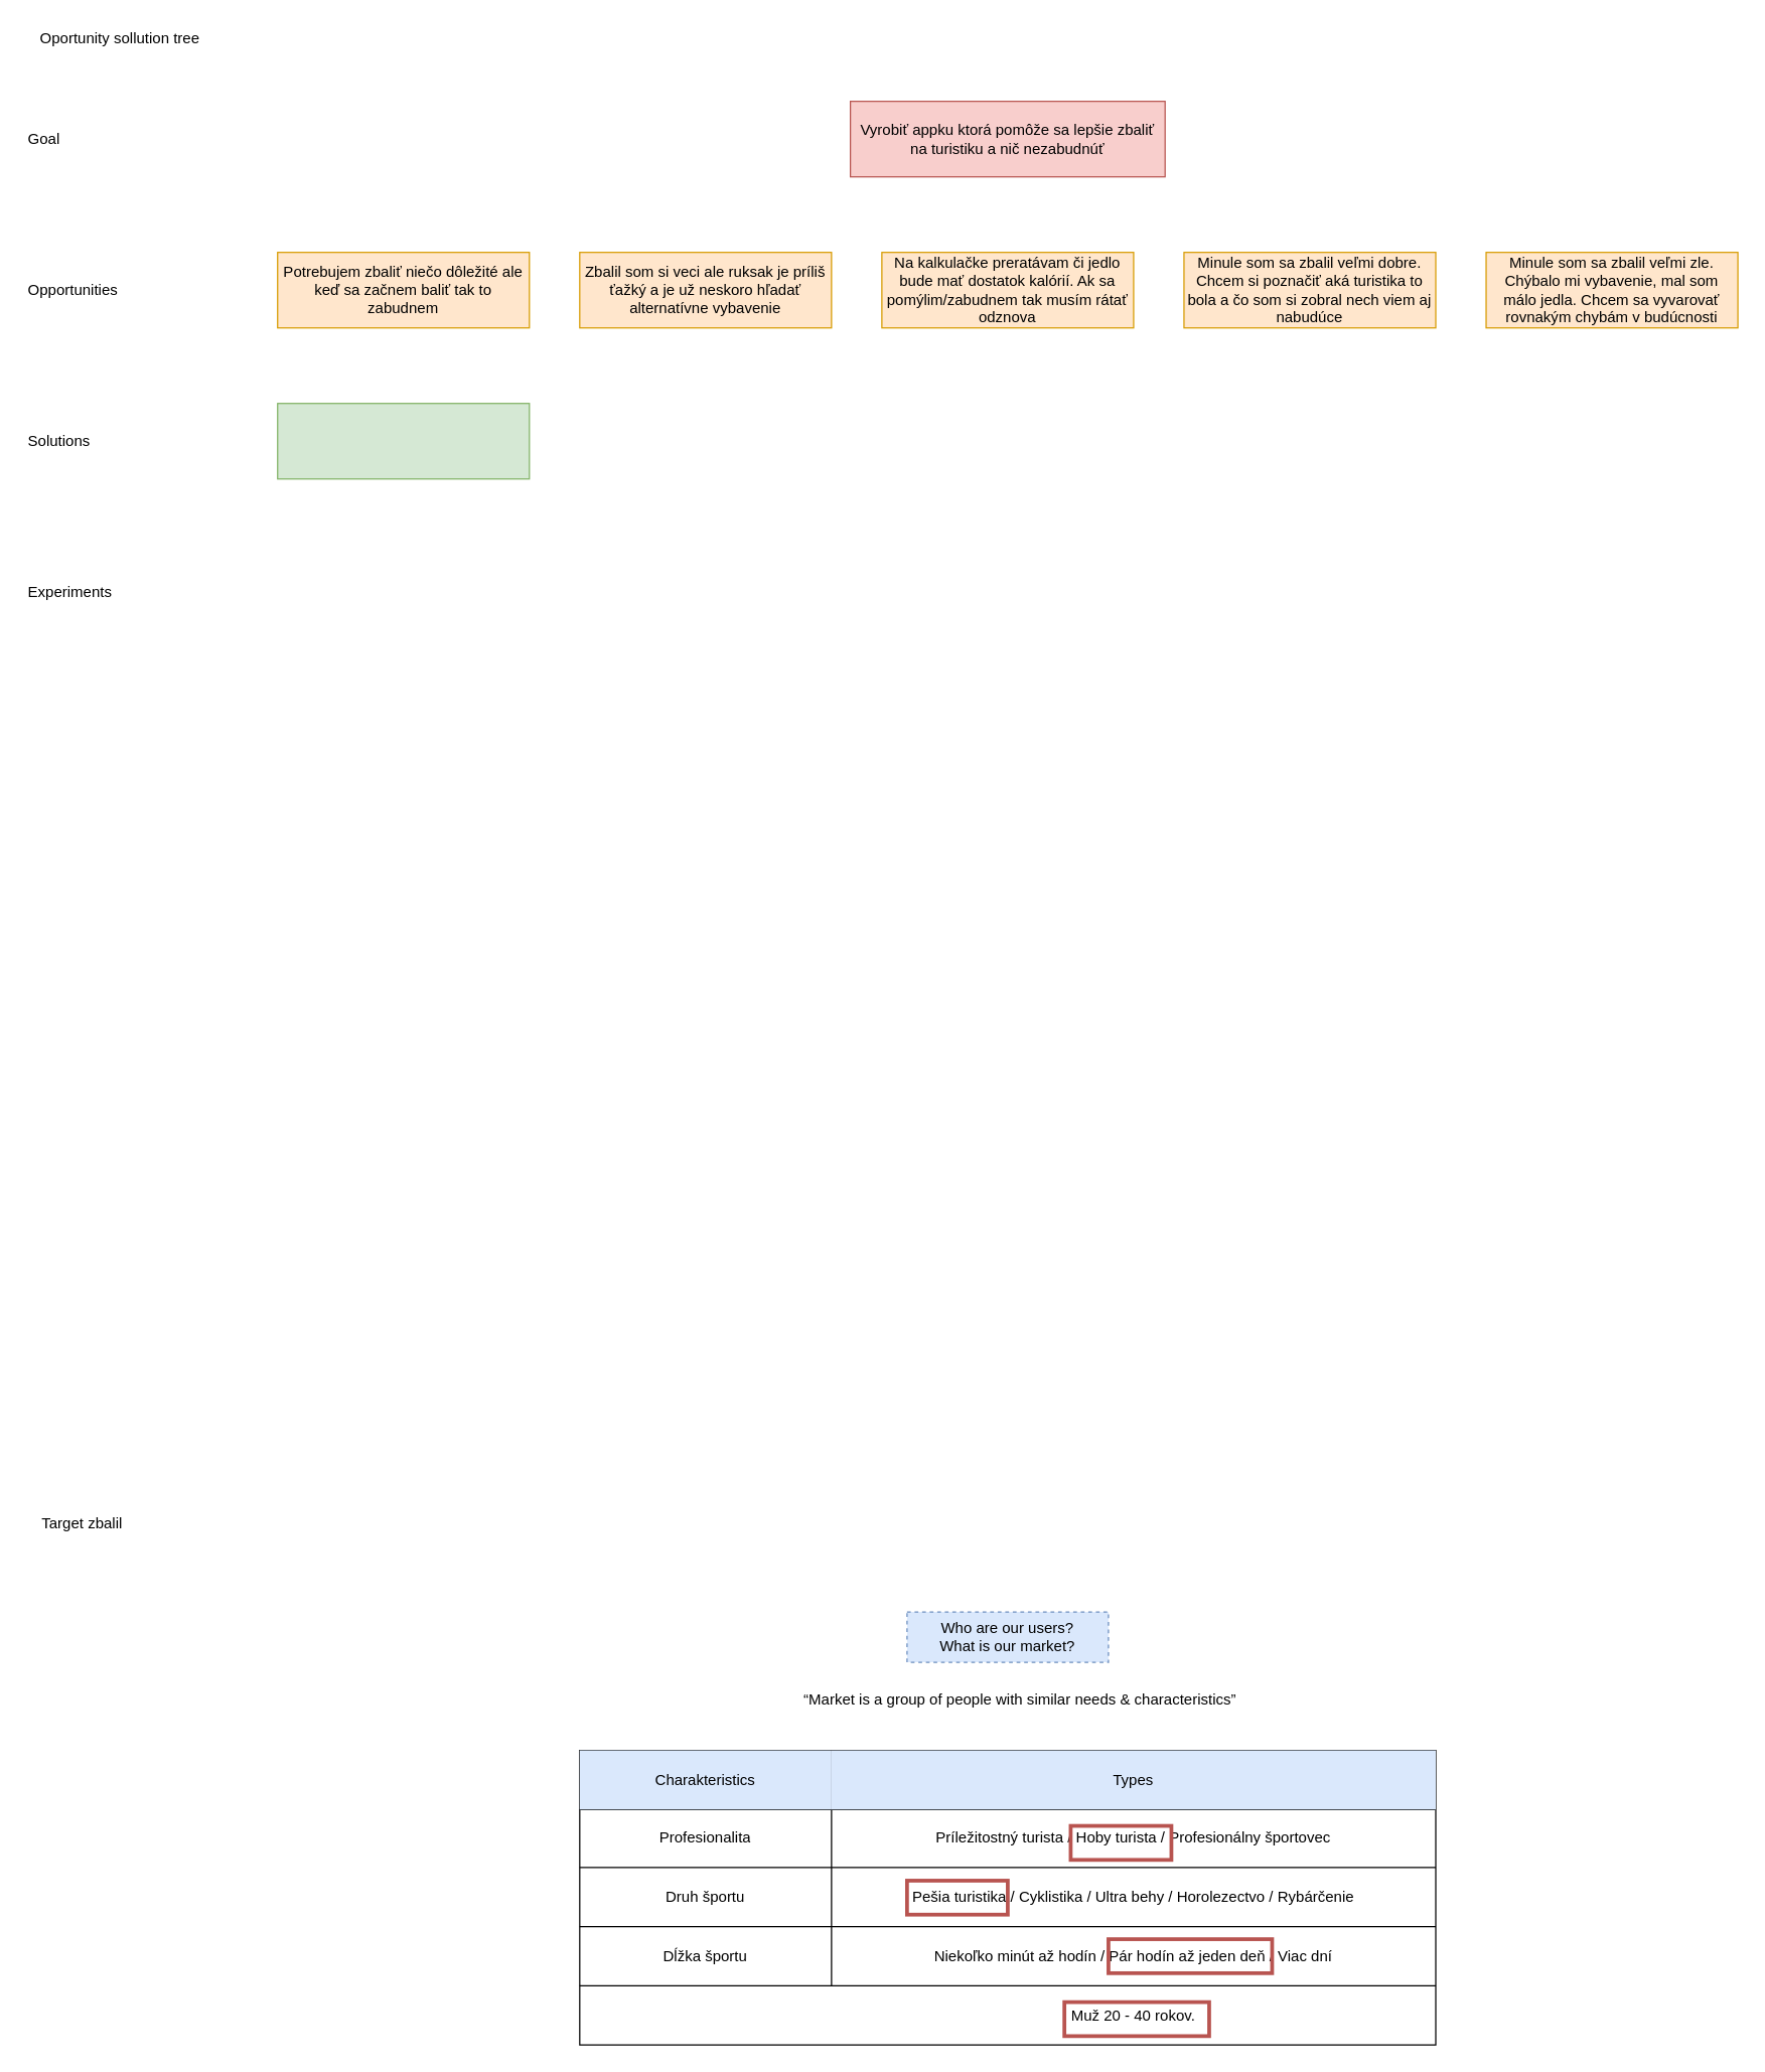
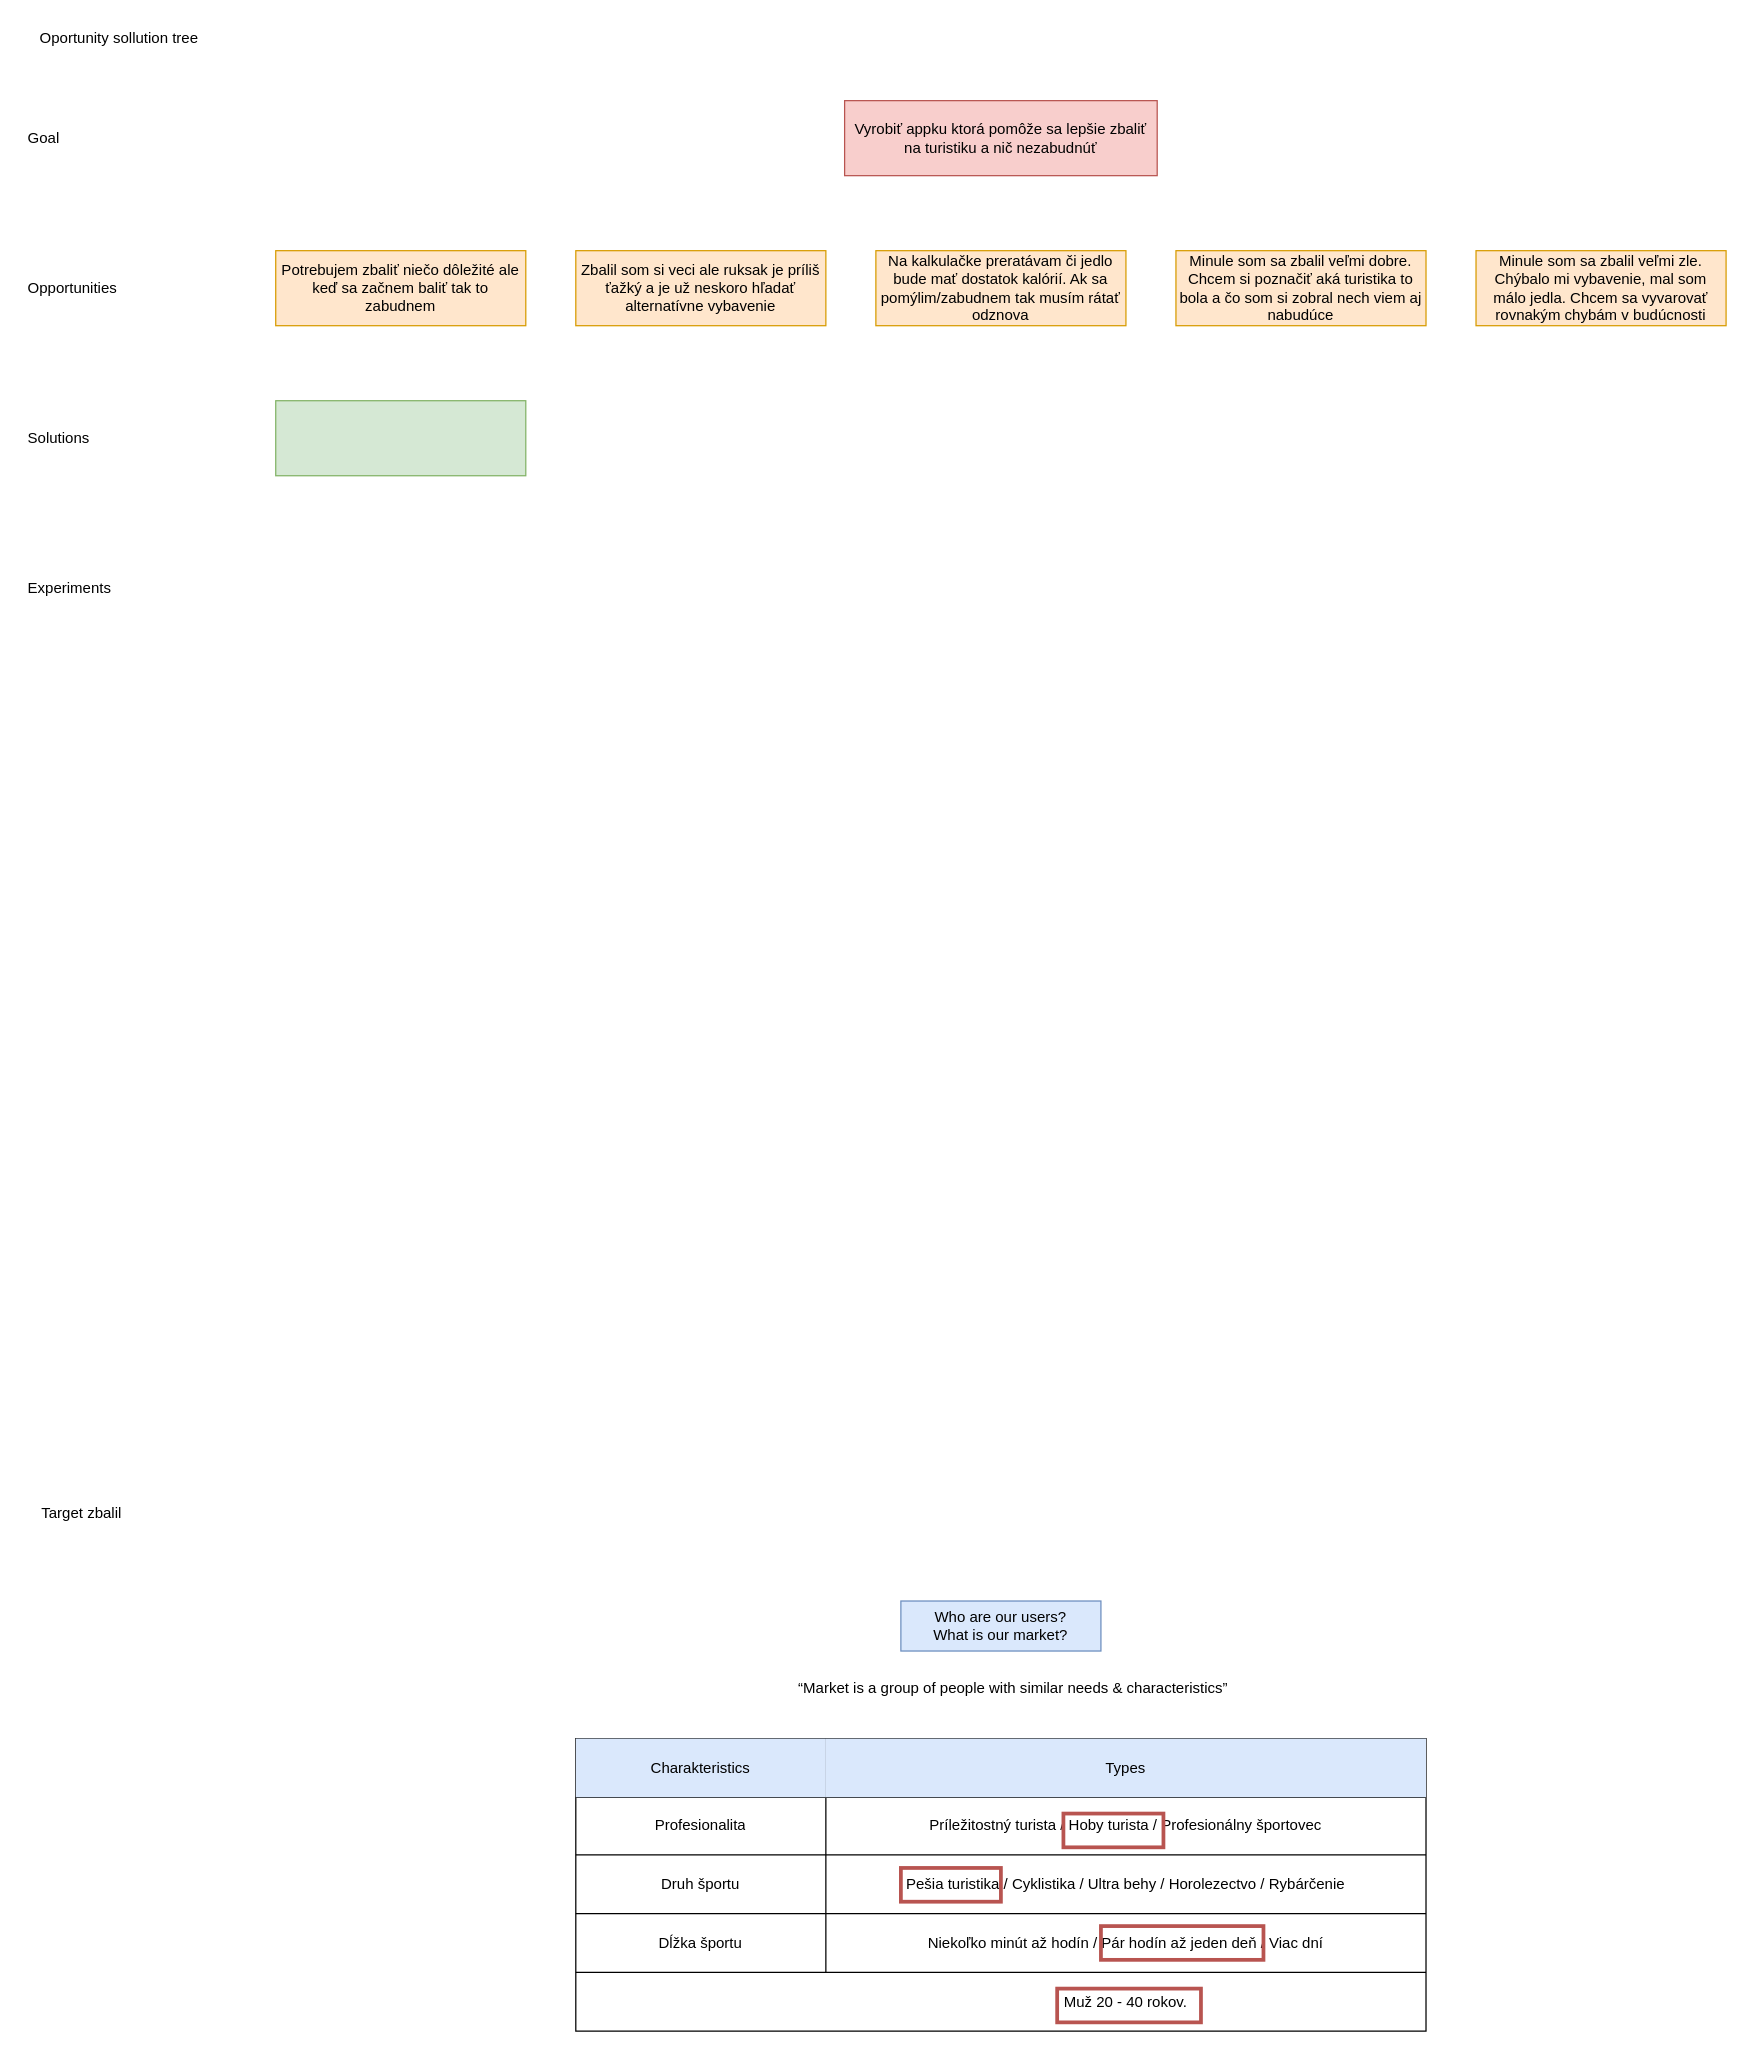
  <mxCell id="0" />
  <mxCell id="1" parent="0" />
  <mxCell id="2" value="Target zbalil" style="text;html=1;strokeColor=none;fillColor=none;align=center;verticalAlign=middle;whiteSpace=wrap;rounded=0;" parent="1" vertex="1"><mxGeometry x="20" y="1200" width="90" height="20" as="geometry" /></mxCell>
  <mxCell id="3" value="Oportunity sollution tree" style="text;html=1;strokeColor=none;fillColor=none;align=center;verticalAlign=middle;whiteSpace=wrap;rounded=0;" parent="1" vertex="1"><mxGeometry x="20" y="20" width="150" height="20" as="geometry" /></mxCell>
  <mxCell id="4" value="Vyrobiť appku ktorá pomôže sa lepšie zbaliť na turistiku a nič nezabudnúť" style="rounded=0;whiteSpace=wrap;html=1;fillColor=#f8cecc;strokeColor=#b85450;" parent="1" vertex="1"><mxGeometry x="675" y="80" width="250" height="60" as="geometry" /></mxCell>
  <mxCell id="5" value="Potrebujem zbaliť niečo dôležité ale keď sa začnem baliť tak to zabudnem" style="rounded=0;whiteSpace=wrap;html=1;fillColor=#ffe6cc;strokeColor=#d79b00;" parent="1" vertex="1"><mxGeometry x="220" y="200" width="200" height="60" as="geometry" /></mxCell>
  <mxCell id="6" value="Zbalil som si veci ale ruksak je príliš ťažký a je už neskoro hľadať alternatívne vybavenie" style="rounded=0;whiteSpace=wrap;html=1;fillColor=#ffe6cc;strokeColor=#d79b00;" parent="1" vertex="1"><mxGeometry x="460" y="200" width="200" height="60" as="geometry" /></mxCell>
  <mxCell id="7" value="Na kalkulačke preratávam či jedlo bude mať dostatok kalórií. Ak sa pomýlim/zabudnem tak musím rátať odznova" style="rounded=0;whiteSpace=wrap;html=1;fillColor=#ffe6cc;strokeColor=#d79b00;" parent="1" vertex="1"><mxGeometry x="700" y="200" width="200" height="60" as="geometry" /></mxCell>
  <mxCell id="8" value="Minule som sa zbalil veľmi dobre. Chcem si poznačiť aká turistika to bola a čo som si zobral nech viem aj nabudúce" style="rounded=0;whiteSpace=wrap;html=1;fillColor=#ffe6cc;strokeColor=#d79b00;" parent="1" vertex="1"><mxGeometry x="940" y="200" width="200" height="60" as="geometry" /></mxCell>
  <mxCell id="9" value="Minule som sa zbalil veľmi zle. Chýbalo mi vybavenie, mal som málo jedla. Chcem sa vyvarovať rovnakým chybám v budúcnosti" style="rounded=0;whiteSpace=wrap;html=1;fillColor=#ffe6cc;strokeColor=#d79b00;" parent="1" vertex="1"><mxGeometry x="1180" y="200" width="200" height="60" as="geometry" /></mxCell>
  <mxCell id="10" value="" style="rounded=0;whiteSpace=wrap;html=1;fillColor=#d5e8d4;strokeColor=#82b366;" parent="1" vertex="1"><mxGeometry x="220" y="320" width="200" height="60" as="geometry" /></mxCell>
  <mxCell id="11" value="Goal" style="text;html=1;strokeColor=none;fillColor=none;align=left;verticalAlign=middle;whiteSpace=wrap;rounded=0;" parent="1" vertex="1"><mxGeometry x="20" y="100" width="80" height="20" as="geometry" /></mxCell>
  <mxCell id="12" value="Opportunities" style="text;html=1;strokeColor=none;fillColor=none;align=left;verticalAlign=middle;whiteSpace=wrap;rounded=0;" parent="1" vertex="1"><mxGeometry x="20" y="220" width="80" height="20" as="geometry" /></mxCell>
  <mxCell id="13" value="Solutions" style="text;html=1;strokeColor=none;fillColor=none;align=left;verticalAlign=middle;whiteSpace=wrap;rounded=0;" parent="1" vertex="1"><mxGeometry x="20" y="340" width="80" height="20" as="geometry" /></mxCell>
  <mxCell id="14" value="Experiments" style="text;html=1;strokeColor=none;fillColor=none;align=left;verticalAlign=middle;whiteSpace=wrap;rounded=0;" parent="1" vertex="1"><mxGeometry x="20" y="460" width="80" height="20" as="geometry" /></mxCell>
- <mxCell id="15" value="Who are our users?&lt;br&gt;What is our market?" style="rounded=0;whiteSpace=wrap;html=1;align=center;fillColor=#dae8fc;strokeColor=#6c8ebf;dashed=1;" parent="1" vertex="1"><mxGeometry x="720" y="1280" width="160" height="40" as="geometry" /></mxCell>
+ <mxCell id="15" value="Who are our users?&lt;br&gt;What is our market?" style="rounded=0;whiteSpace=wrap;html=1;align=center;fillColor=#dae8fc;strokeColor=#6c8ebf;" parent="1" vertex="1"><mxGeometry x="720" y="1280" width="160" height="40" as="geometry" /></mxCell>
  <mxCell id="16" value="“Market is a group of people with similar needs &amp;amp; characteristics”" style="text;html=1;strokeColor=none;fillColor=none;align=center;verticalAlign=middle;whiteSpace=wrap;rounded=0;" parent="1" vertex="1"><mxGeometry x="630" y="1340" width="360" height="20" as="geometry" /></mxCell>
  <mxCell id="17" value="" style="shape=table;html=1;whiteSpace=wrap;startSize=0;container=1;collapsible=0;childLayout=tableLayout;align=center;" parent="1" vertex="1"><mxGeometry x="460" y="1390" width="680" height="234" as="geometry" /></mxCell>
  <mxCell id="18" value="" style="shape=partialRectangle;html=1;whiteSpace=wrap;collapsible=0;dropTarget=0;pointerEvents=0;fillColor=none;top=0;left=0;bottom=0;right=0;points=[[0,0.5],[1,0.5]];portConstraint=eastwest;" parent="17" vertex="1"><mxGeometry width="680" height="47" as="geometry" /></mxCell>
  <mxCell id="19" value="Charakteristics" style="shape=partialRectangle;html=1;whiteSpace=wrap;connectable=0;fillColor=#dae8fc;top=0;left=0;bottom=0;right=0;overflow=hidden;strokeColor=#6c8ebf;" parent="18" vertex="1"><mxGeometry width="200" height="47" as="geometry" /></mxCell>
  <mxCell id="20" value="Types" style="shape=partialRectangle;html=1;whiteSpace=wrap;connectable=0;fillColor=#dae8fc;top=0;left=0;bottom=0;right=0;overflow=hidden;strokeColor=#6c8ebf;" parent="18" vertex="1"><mxGeometry x="200" width="480" height="47" as="geometry" /></mxCell>
  <mxCell id="21" value="" style="shape=partialRectangle;html=1;whiteSpace=wrap;collapsible=0;dropTarget=0;pointerEvents=0;fillColor=none;top=0;left=0;bottom=0;right=0;points=[[0,0.5],[1,0.5]];portConstraint=eastwest;" parent="17" vertex="1"><mxGeometry y="47" width="680" height="46" as="geometry" /></mxCell>
  <mxCell id="22" value="Profesionalita" style="shape=partialRectangle;html=1;whiteSpace=wrap;connectable=0;fillColor=none;top=0;left=0;bottom=0;right=0;overflow=hidden;" parent="21" vertex="1"><mxGeometry width="200" height="46" as="geometry" /></mxCell>
  <mxCell id="23" value="Príležitostný turista / Hoby turista / Profesionálny športovec" style="shape=partialRectangle;html=1;whiteSpace=wrap;connectable=0;fillColor=none;top=0;left=0;bottom=0;right=0;overflow=hidden;" parent="21" vertex="1"><mxGeometry x="200" width="480" height="46" as="geometry" /></mxCell>
  <mxCell id="24" value="" style="shape=partialRectangle;html=1;whiteSpace=wrap;collapsible=0;dropTarget=0;pointerEvents=0;fillColor=none;top=0;left=0;bottom=0;right=0;points=[[0,0.5],[1,0.5]];portConstraint=eastwest;" parent="17" vertex="1"><mxGeometry y="93" width="680" height="47" as="geometry" /></mxCell>
  <mxCell id="25" value="Druh športu" style="shape=partialRectangle;html=1;whiteSpace=wrap;connectable=0;fillColor=none;top=0;left=0;bottom=0;right=0;overflow=hidden;" parent="24" vertex="1"><mxGeometry width="200" height="47" as="geometry" /></mxCell>
  <mxCell id="26" value="Pešia turistika / Cyklistika / Ultra behy / Horolezectvo / Rybárčenie" style="shape=partialRectangle;html=1;whiteSpace=wrap;connectable=0;fillColor=none;top=0;left=0;bottom=0;right=0;overflow=hidden;" parent="24" vertex="1"><mxGeometry x="200" width="480" height="47" as="geometry" /></mxCell>
  <mxCell id="27" style="shape=partialRectangle;html=1;whiteSpace=wrap;collapsible=0;dropTarget=0;pointerEvents=0;fillColor=none;top=0;left=0;bottom=0;right=0;points=[[0,0.5],[1,0.5]];portConstraint=eastwest;" parent="17" vertex="1"><mxGeometry y="140" width="680" height="47" as="geometry" /></mxCell>
  <mxCell id="28" value="Dĺžka športu" style="shape=partialRectangle;html=1;whiteSpace=wrap;connectable=0;fillColor=none;top=0;left=0;bottom=0;right=0;overflow=hidden;" parent="27" vertex="1"><mxGeometry width="200" height="47" as="geometry" /></mxCell>
  <mxCell id="29" value="Niekoľko minút až hodín / Pár hodín až jeden deň / Viac dní" style="shape=partialRectangle;html=1;whiteSpace=wrap;connectable=0;fillColor=none;top=0;left=0;bottom=0;right=0;overflow=hidden;" parent="27" vertex="1"><mxGeometry x="200" width="480" height="47" as="geometry" /></mxCell>
  <mxCell id="30" style="shape=partialRectangle;html=1;whiteSpace=wrap;collapsible=0;dropTarget=0;pointerEvents=0;fillColor=none;top=0;left=0;bottom=0;right=0;points=[[0,0.5],[1,0.5]];portConstraint=eastwest;" parent="17" vertex="1"><mxGeometry y="187" width="680" height="47" as="geometry" /></mxCell>
  <mxCell id="31" value="Muž 20 - 40 rokov." style="shape=partialRectangle;html=1;whiteSpace=wrap;connectable=0;fillColor=none;top=0;left=0;bottom=0;right=0;overflow=hidden;" parent="30" vertex="1"><mxGeometry x="200" width="480" height="47" as="geometry" /></mxCell>
  <mxCell id="32" value="" style="rounded=0;whiteSpace=wrap;html=1;strokeColor=#b85450;fillColor=none;strokeWidth=3;" vertex="1" parent="1"><mxGeometry x="850" y="1450" width="80" height="27" as="geometry" /></mxCell>
  <mxCell id="33" value="" style="rounded=0;whiteSpace=wrap;html=1;strokeColor=#b85450;fillColor=none;strokeWidth=3;" vertex="1" parent="1"><mxGeometry x="720" y="1493.5" width="80" height="27" as="geometry" /></mxCell>
  <mxCell id="34" value="" style="rounded=0;whiteSpace=wrap;html=1;strokeColor=#b85450;fillColor=none;strokeWidth=3;" vertex="1" parent="1"><mxGeometry x="880" y="1540" width="130" height="27" as="geometry" /></mxCell>
  <mxCell id="35" value="" style="rounded=0;whiteSpace=wrap;html=1;strokeColor=#b85450;fillColor=none;strokeWidth=3;" vertex="1" parent="1"><mxGeometry x="845" y="1590" width="115" height="27" as="geometry" /></mxCell>
